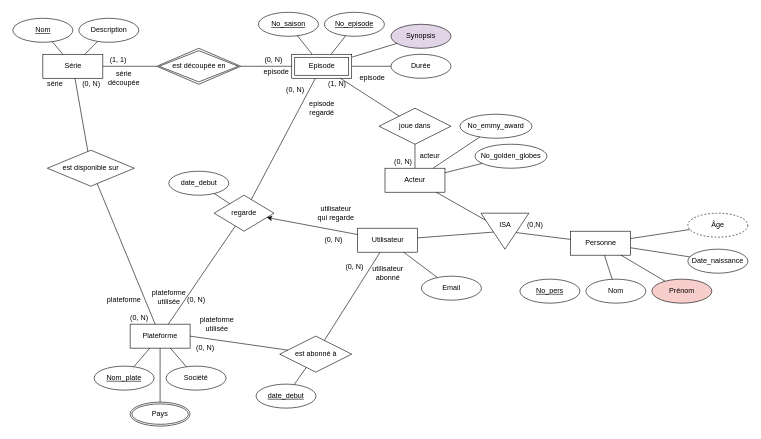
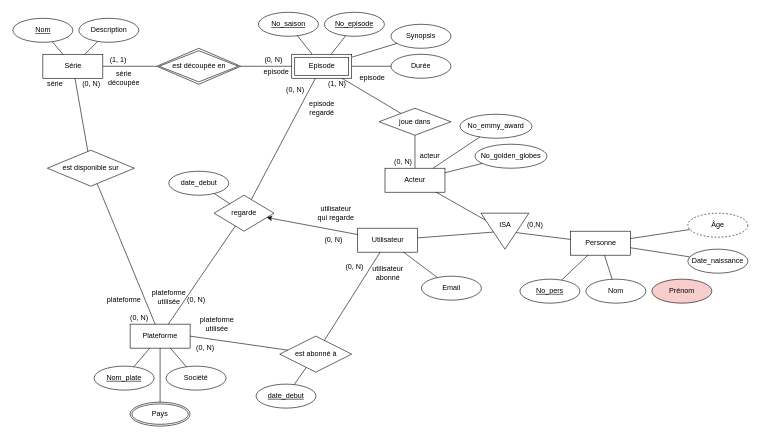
  <mxCell id="0" />
  <mxCell id="1" parent="0" />
  <mxCell id="2" value="Série" style="whiteSpace=wrap;html=1;align=center;" parent="1" vertex="1"><mxGeometry x="70.5" y="90" width="100" height="40" as="geometry" /></mxCell>
  <mxCell id="3" value="Plateforme" style="whiteSpace=wrap;html=1;align=center;" parent="1" vertex="1"><mxGeometry x="216" y="540" width="100" height="40" as="geometry" /></mxCell>
  <mxCell id="4" value="Personne" style="whiteSpace=wrap;html=1;align=center;" parent="1" vertex="1"><mxGeometry x="950.5" y="385" width="100" height="40" as="geometry" /></mxCell>
  <mxCell id="5" value="Acteur" style="whiteSpace=wrap;html=1;align=center;" parent="1" vertex="1"><mxGeometry x="641" y="280" width="100" height="40" as="geometry" /></mxCell>
  <mxCell id="6" value="Utilisateur" style="whiteSpace=wrap;html=1;align=center;" parent="1" vertex="1"><mxGeometry x="595.5" y="380" width="100" height="40" as="geometry" /></mxCell>
  <mxCell id="7" value="Nom" style="ellipse;whiteSpace=wrap;html=1;align=center;fontStyle=4;" parent="1" vertex="1"><mxGeometry x="20.5" y="30" width="100" height="40" as="geometry" /></mxCell>
  <mxCell id="8" value="Description" style="ellipse;whiteSpace=wrap;html=1;align=center;fontStyle=0;" parent="1" vertex="1"><mxGeometry x="130.5" y="30" width="100" height="40" as="geometry" /></mxCell>
  <mxCell id="9" value="" style="endArrow=none;html=1;rounded=0;" parent="1" source="7" target="2" edge="1"><mxGeometry relative="1" as="geometry"><mxPoint x="190.5" y="170" as="sourcePoint" /><mxPoint x="350.5" y="170" as="targetPoint" /></mxGeometry></mxCell>
  <mxCell id="10" value="" style="endArrow=none;html=1;rounded=0;" parent="1" source="8" target="2" edge="1"><mxGeometry relative="1" as="geometry"><mxPoint x="190.5" y="170" as="sourcePoint" /><mxPoint x="350.5" y="170" as="targetPoint" /></mxGeometry></mxCell>
  <mxCell id="11" value="No_saison" style="ellipse;whiteSpace=wrap;html=1;align=center;fontStyle=4;" parent="1" vertex="1"><mxGeometry x="430" y="20" width="100" height="40" as="geometry" /></mxCell>
  <mxCell id="12" value="No_episode" style="ellipse;whiteSpace=wrap;html=1;align=center;fontStyle=4;" parent="1" vertex="1"><mxGeometry x="540" y="20" width="100" height="40" as="geometry" /></mxCell>
  <mxCell id="13" value="" style="endArrow=none;html=1;rounded=0;" parent="1" source="11" target="46" edge="1"><mxGeometry relative="1" as="geometry"><mxPoint x="600" y="150" as="sourcePoint" /><mxPoint x="535" y="80" as="targetPoint" /></mxGeometry></mxCell>
  <mxCell id="14" value="" style="endArrow=none;html=1;rounded=0;" parent="1" source="12" target="46" edge="1"><mxGeometry relative="1" as="geometry"><mxPoint x="600" y="150" as="sourcePoint" /><mxPoint x="535" y="80" as="targetPoint" /></mxGeometry></mxCell>
- <mxCell id="15" value="Synopsis" style="ellipse;whiteSpace=wrap;html=1;align=center;fillColor=#e1d5e7;" parent="1" vertex="1"><mxGeometry x="651" y="40" width="100" height="40" as="geometry" /></mxCell>
+ <mxCell id="15" value="Synopsis" style="ellipse;whiteSpace=wrap;html=1;align=center;" parent="1" vertex="1"><mxGeometry x="651" y="40" width="100" height="40" as="geometry" /></mxCell>
  <mxCell id="16" value="Durée" style="ellipse;whiteSpace=wrap;html=1;align=center;" parent="1" vertex="1"><mxGeometry x="651" y="90" width="100" height="40" as="geometry" /></mxCell>
  <mxCell id="17" value="" style="endArrow=none;html=1;rounded=0;" parent="1" source="15" target="46" edge="1"><mxGeometry relative="1" as="geometry"><mxPoint x="650.5" y="80" as="sourcePoint" /><mxPoint x="585" y="100" as="targetPoint" /></mxGeometry></mxCell>
  <mxCell id="18" value="" style="endArrow=none;html=1;rounded=0;" parent="1" source="16" target="46" edge="1"><mxGeometry relative="1" as="geometry"><mxPoint x="661" y="60" as="sourcePoint" /><mxPoint x="585" y="100" as="targetPoint" /></mxGeometry></mxCell>
  <mxCell id="19" value="Nom_plate" style="ellipse;whiteSpace=wrap;html=1;align=center;fontStyle=4;" parent="1" vertex="1"><mxGeometry x="156" y="610" width="100" height="40" as="geometry" /></mxCell>
  <mxCell id="20" value="" style="endArrow=none;html=1;rounded=0;" parent="1" source="3" target="19" edge="1"><mxGeometry relative="1" as="geometry"><mxPoint x="326" y="700" as="sourcePoint" /><mxPoint x="266" y="720" as="targetPoint" /></mxGeometry></mxCell>
  <mxCell id="21" value="Société" style="ellipse;whiteSpace=wrap;html=1;align=center;" parent="1" vertex="1"><mxGeometry x="276" y="610" width="100" height="40" as="geometry" /></mxCell>
  <mxCell id="22" value="" style="endArrow=none;html=1;rounded=0;" parent="1" source="3" target="21" edge="1"><mxGeometry relative="1" as="geometry"><mxPoint x="276" y="590" as="sourcePoint" /><mxPoint x="216" y="620" as="targetPoint" /></mxGeometry></mxCell>
  <mxCell id="23" value="Pays" style="ellipse;shape=doubleEllipse;margin=3;whiteSpace=wrap;html=1;align=center;" parent="1" vertex="1"><mxGeometry x="216" y="670" width="100" height="40" as="geometry" /></mxCell>
  <mxCell id="24" value="" style="endArrow=none;html=1;rounded=0;" parent="1" source="3" target="23" edge="1"><mxGeometry relative="1" as="geometry"><mxPoint x="266" y="580" as="sourcePoint" /><mxPoint x="336" y="620" as="targetPoint" /></mxGeometry></mxCell>
  <mxCell id="25" value="No_pers" style="ellipse;whiteSpace=wrap;html=1;align=center;fontStyle=4;" parent="1" vertex="1"><mxGeometry x="866" y="465" width="100" height="40" as="geometry" /></mxCell>
- <mxCell id="26" value="" style="endArrow=none;html=1;rounded=0;" parent="1" source="4" target="29" edge="1"><mxGeometry relative="1" as="geometry"><mxPoint x="716" y="445" as="sourcePoint" /><mxPoint x="656" y="475" as="targetPoint" /></mxGeometry></mxCell>
+ <mxCell id="26" value="" style="endArrow=none;html=1;rounded=0;" parent="1" source="4" target="25" edge="1"><mxGeometry relative="1" as="geometry"><mxPoint x="716" y="445" as="sourcePoint" /><mxPoint x="656" y="475" as="targetPoint" /></mxGeometry></mxCell>
  <mxCell id="27" value="Nom" style="ellipse;whiteSpace=wrap;html=1;align=center;" parent="1" vertex="1"><mxGeometry x="976" y="465" width="100" height="40" as="geometry" /></mxCell>
  <mxCell id="28" value="" style="endArrow=none;html=1;rounded=0;" parent="1" source="4" target="27" edge="1"><mxGeometry relative="1" as="geometry"><mxPoint x="716" y="445" as="sourcePoint" /><mxPoint x="716" y="535" as="targetPoint" /></mxGeometry></mxCell>
  <mxCell id="29" value="Prénom" style="ellipse;whiteSpace=wrap;html=1;align=center;fillColor=#f8cecc;" parent="1" vertex="1"><mxGeometry x="1086" y="465" width="100" height="40" as="geometry" /></mxCell>
  <mxCell id="30" value="" style="endArrow=none;html=1;rounded=0;" parent="1" source="4" target="33" edge="1"><mxGeometry relative="1" as="geometry"><mxPoint x="1110.5" y="425" as="sourcePoint" /><mxPoint x="826" y="535" as="targetPoint" /></mxGeometry></mxCell>
  <mxCell id="31" value="Date_naissance" style="ellipse;whiteSpace=wrap;html=1;align=center;" parent="1" vertex="1"><mxGeometry x="1146" y="415" width="100" height="40" as="geometry" /></mxCell>
  <mxCell id="32" value="" style="endArrow=none;html=1;rounded=0;" parent="1" source="4" target="31" edge="1"><mxGeometry relative="1" as="geometry"><mxPoint x="1043.25" y="365" as="sourcePoint" /><mxPoint x="868.75" y="475" as="targetPoint" /></mxGeometry></mxCell>
  <mxCell id="33" value="Âge" style="ellipse;whiteSpace=wrap;html=1;align=center;dashed=1;" parent="1" vertex="1"><mxGeometry x="1146" y="355" width="100" height="40" as="geometry" /></mxCell>
  <mxCell id="34" value="" style="triangle;whiteSpace=wrap;html=1;rotation=90;" parent="1" vertex="1"><mxGeometry x="811" y="345" width="60" height="80" as="geometry" /></mxCell>
  <mxCell id="35" value="ISA" style="text;html=1;align=center;verticalAlign=middle;resizable=0;points=[];autosize=1;" parent="1" vertex="1"><mxGeometry x="826" y="365" width="30" height="20" as="geometry" /></mxCell>
  <mxCell id="36" value="" style="endArrow=none;html=1;rounded=0;" parent="1" source="4" target="34" edge="1"><mxGeometry relative="1" as="geometry"><mxPoint x="566" y="300" as="sourcePoint" /><mxPoint x="736" y="330" as="targetPoint" /></mxGeometry></mxCell>
  <mxCell id="37" value="" style="endArrow=none;html=1;rounded=0;" parent="1" source="34" target="5" edge="1"><mxGeometry relative="1" as="geometry"><mxPoint x="476" y="385" as="sourcePoint" /><mxPoint x="456" y="515" as="targetPoint" /></mxGeometry></mxCell>
  <mxCell id="38" value="" style="endArrow=none;html=1;rounded=0;" parent="1" source="34" target="6" edge="1"><mxGeometry relative="1" as="geometry"><mxPoint x="560.5" y="500" as="sourcePoint" /><mxPoint x="476" y="540" as="targetPoint" /></mxGeometry></mxCell>
  <mxCell id="39" value="(0,N)" style="text;html=1;align=center;verticalAlign=middle;resizable=0;points=[];autosize=1;" parent="1" vertex="1"><mxGeometry x="871" y="365" width="40" height="20" as="geometry" /></mxCell>
  <mxCell id="40" value="Email" style="ellipse;whiteSpace=wrap;html=1;align=center;fontStyle=0;" parent="1" vertex="1"><mxGeometry x="701.75" y="460" width="100" height="40" as="geometry" /></mxCell>
  <mxCell id="41" value="" style="endArrow=none;html=1;rounded=0;" parent="1" source="6" target="40" edge="1"><mxGeometry relative="1" as="geometry"><mxPoint x="340.5" y="440" as="sourcePoint" /><mxPoint x="266" y="510" as="targetPoint" /></mxGeometry></mxCell>
  <mxCell id="42" value="No_emmy_award" style="ellipse;whiteSpace=wrap;html=1;align=center;" parent="1" vertex="1"><mxGeometry x="766" y="190" width="120" height="40" as="geometry" /></mxCell>
  <mxCell id="43" value="No_golden_globes" style="ellipse;whiteSpace=wrap;html=1;align=center;" parent="1" vertex="1"><mxGeometry x="791" y="240" width="120" height="40" as="geometry" /></mxCell>
  <mxCell id="44" value="" style="endArrow=none;html=1;rounded=0;" parent="1" source="5" target="42" edge="1"><mxGeometry relative="1" as="geometry"><mxPoint x="956.25" y="430" as="sourcePoint" /><mxPoint x="881.75" y="500" as="targetPoint" /></mxGeometry></mxCell>
  <mxCell id="45" value="" style="endArrow=none;html=1;rounded=0;" parent="1" source="5" target="43" edge="1"><mxGeometry relative="1" as="geometry"><mxPoint x="586" y="310" as="sourcePoint" /><mxPoint x="811.75" y="570" as="targetPoint" /></mxGeometry></mxCell>
  <mxCell id="46" value="Episode" style="shape=ext;margin=3;double=1;whiteSpace=wrap;html=1;align=center;rounded=0;" parent="1" vertex="1"><mxGeometry x="485.5" y="90" width="100" height="40" as="geometry" /></mxCell>
  <mxCell id="47" value="est découpée en" style="shape=rhombus;double=1;perimeter=rhombusPerimeter;whiteSpace=wrap;html=1;align=center;rounded=0;" parent="1" vertex="1"><mxGeometry x="260.5" y="80" width="140" height="60" as="geometry" /></mxCell>
  <mxCell id="48" value="" style="endArrow=none;html=1;rounded=0;entryX=0;entryY=0.5;entryDx=0;entryDy=0;" parent="1" source="47" target="46" edge="1"><mxGeometry relative="1" as="geometry"><mxPoint x="380.5" y="110" as="sourcePoint" /><mxPoint x="510.5" y="140" as="targetPoint" /></mxGeometry></mxCell>
  <mxCell id="49" value="" style="resizable=0;html=1;align=left;verticalAlign=bottom;" parent="48" connectable="0" vertex="1"><mxGeometry x="-1" relative="1" as="geometry" /></mxCell>
  <mxCell id="50" value="(0, N)" style="text;html=1;align=center;verticalAlign=middle;resizable=0;points=[];autosize=1;" parent="1" vertex="1"><mxGeometry x="430" y="90" width="50" height="20" as="geometry" /></mxCell>
  <mxCell id="51" value="" style="endArrow=none;html=1;rounded=0;" parent="1" source="2" target="47" edge="1"><mxGeometry relative="1" as="geometry"><mxPoint x="148" y="190" as="sourcePoint" /><mxPoint x="293" y="190" as="targetPoint" /></mxGeometry></mxCell>
  <mxCell id="52" value="" style="resizable=0;html=1;align=left;verticalAlign=bottom;" parent="51" connectable="0" vertex="1"><mxGeometry x="-1" relative="1" as="geometry" /></mxCell>
  <mxCell id="53" value="(1, 1)" style="text;html=1;align=center;verticalAlign=middle;resizable=0;points=[];autosize=1;" parent="1" vertex="1"><mxGeometry x="175.5" y="90" width="40" height="20" as="geometry" /></mxCell>
  <mxCell id="54" value="est disponible sur" style="shape=rhombus;perimeter=rhombusPerimeter;whiteSpace=wrap;html=1;align=center;rounded=0;" parent="1" vertex="1"><mxGeometry x="78" y="250" width="145" height="60" as="geometry" /></mxCell>
  <mxCell id="55" value="" style="endArrow=none;html=1;rounded=0;" parent="1" source="54" target="2" edge="1"><mxGeometry relative="1" as="geometry"><mxPoint y="190" as="sourcePoint" x="146" /><mxPoint x="306" y="190" as="targetPoint" /></mxGeometry></mxCell>
  <mxCell id="56" value="(0, N)" style="text;html=1;align=center;verticalAlign=middle;resizable=0;points=[];autosize=1;" parent="1" vertex="1"><mxGeometry x="125.5" y="130" width="50" height="20" as="geometry" /></mxCell>
  <mxCell id="57" value="" style="endArrow=none;html=1;rounded=0;" parent="1" source="3" target="54" edge="1"><mxGeometry relative="1" as="geometry"><mxPoint x="275.17" y="370" as="sourcePoint" /><mxPoint x="275.17" y="280" as="targetPoint" /></mxGeometry></mxCell>
  <mxCell id="58" value="(0, N)" style="text;html=1;align=center;verticalAlign=middle;resizable=0;points=[];autosize=1;" parent="1" vertex="1"><mxGeometry x="206" y="520" width="50" height="20" as="geometry" /></mxCell>
  <mxCell id="59" value="est abonné à" style="shape=rhombus;perimeter=rhombusPerimeter;whiteSpace=wrap;html=1;align=center;rounded=0;" parent="1" vertex="1"><mxGeometry x="465.5" y="560" width="120" height="60" as="geometry" /></mxCell>
  <mxCell id="60" value="" style="endArrow=none;html=1;rounded=0;" parent="1" source="6" target="59" edge="1"><mxGeometry relative="1" as="geometry"><mxPoint x="446.83" y="390" as="sourcePoint" /><mxPoint x="446" y="290" as="targetPoint" /></mxGeometry></mxCell>
  <mxCell id="61" value="" style="endArrow=none;html=1;rounded=0;entryX=1;entryY=0.5;entryDx=0;entryDy=0;" parent="1" source="59" target="3" edge="1"><mxGeometry relative="1" as="geometry"><mxPoint x="386" y="560" as="sourcePoint" /><mxPoint x="326.5" y="510" as="targetPoint" /></mxGeometry></mxCell>
  <mxCell id="62" value="(0, N)" style="text;html=1;align=center;verticalAlign=middle;resizable=0;points=[];autosize=1;" parent="1" vertex="1"><mxGeometry x="316" y="570" width="50" height="20" as="geometry" /></mxCell>
  <mxCell id="63" value="" style="endArrow=none;html=1;rounded=0;" parent="1" source="59" target="64" edge="1"><mxGeometry relative="1" as="geometry"><mxPoint x="436" y="520" as="sourcePoint" /><mxPoint x="486" y="480" as="targetPoint" /></mxGeometry></mxCell>
  <mxCell id="64" value="date_debut" style="ellipse;whiteSpace=wrap;html=1;align=center;fontStyle=4" parent="1" vertex="1"><mxGeometry x="426" y="640" width="100" height="40" as="geometry" /></mxCell>
- <mxCell id="65" value="joue dans" style="shape=rhombus;perimeter=rhombusPerimeter;whiteSpace=wrap;html=1;align=center;rounded=0;" parent="1" vertex="1"><mxGeometry x="631" y="180" width="120" height="60" as="geometry" /></mxCell>
+ <mxCell id="65" value="joue dans" style="shape=rhombus;perimeter=rhombusPerimeter;whiteSpace=wrap;html=1;align=center;rounded=0;" parent="1" vertex="1"><mxGeometry x="631" y="180" width="120" height="45" as="geometry" /></mxCell>
  <mxCell id="66" value="" style="endArrow=none;html=1;rounded=0;" parent="1" source="5" target="65" edge="1"><mxGeometry relative="1" as="geometry"><mxPoint x="516.83" y="260" as="sourcePoint" /><mxPoint x="516" y="160" as="targetPoint" /></mxGeometry></mxCell>
  <mxCell id="67" value="" style="endArrow=none;html=1;rounded=0;" parent="1" source="46" target="65" edge="1"><mxGeometry relative="1" as="geometry"><mxPoint x="701" y="290" as="sourcePoint" /><mxPoint x="546" y="210" as="targetPoint" /></mxGeometry></mxCell>
  <mxCell id="68" value="(0, N)" style="text;html=1;align=center;verticalAlign=middle;resizable=0;points=[];autosize=1;" parent="1" vertex="1"><mxGeometry x="645.5" y="260" width="50" height="20" as="geometry" /></mxCell>
  <mxCell id="69" value="(1, N)" style="text;html=1;align=center;verticalAlign=middle;resizable=0;points=[];autosize=1;" parent="1" vertex="1"><mxGeometry x="535.5" y="130" width="50" height="20" as="geometry" /></mxCell>
  <mxCell id="70" value="regarde" style="shape=rhombus;perimeter=rhombusPerimeter;whiteSpace=wrap;html=1;align=center;rounded=0;" parent="1" vertex="1"><mxGeometry x="356" y="325" width="100" height="60" as="geometry" /></mxCell>
  <mxCell id="71" value="" style="endArrow=classic;html=1;rounded=0;" parent="1" source="6" target="70" edge="1"><mxGeometry relative="1" as="geometry"><mxPoint x="642.868" y="430" as="sourcePoint" /><mxPoint x="549.9" y="577.2" as="targetPoint" /></mxGeometry></mxCell>
  <mxCell id="72" value="" style="endArrow=none;html=1;rounded=0;" parent="1" source="70" target="3" edge="1"><mxGeometry relative="1" as="geometry"><mxPoint x="355" y="430" as="sourcePoint" /><mxPoint x="354.99" y="500.003" as="targetPoint" /></mxGeometry></mxCell>
  <mxCell id="73" value="" style="endArrow=none;html=1;rounded=0;" parent="1" source="70" target="46" edge="1"><mxGeometry relative="1" as="geometry"><mxPoint x="605.5" y="425.831" as="sourcePoint" /><mxPoint x="498.729" y="459.637" as="targetPoint" /></mxGeometry></mxCell>
  <mxCell id="74" value="(0, N)" style="text;html=1;align=center;verticalAlign=middle;resizable=0;points=[];autosize=1;" parent="1" vertex="1"><mxGeometry x="530" y="390" width="50" height="20" as="geometry" /></mxCell>
  <mxCell id="75" value="(0, N)" style="text;html=1;align=center;verticalAlign=middle;resizable=0;points=[];autosize=1;" parent="1" vertex="1"><mxGeometry x="465.5" y="140" width="50" height="20" as="geometry" /></mxCell>
  <mxCell id="76" value="(0, N)" style="text;html=1;align=center;verticalAlign=middle;resizable=0;points=[];autosize=1;" parent="1" vertex="1"><mxGeometry x="301" y="490" width="50" height="20" as="geometry" /></mxCell>
  <mxCell id="77" value="date_debut" style="ellipse;whiteSpace=wrap;html=1;align=center;rounded=0;" parent="1" vertex="1"><mxGeometry x="280.5" y="285" width="100" height="40" as="geometry" /></mxCell>
  <mxCell id="78" value="" style="endArrow=none;html=1;rounded=0;" parent="1" source="77" target="70" edge="1"><mxGeometry relative="1" as="geometry"><mxPoint x="401.467" y="386.28" as="sourcePoint" /><mxPoint x="289.659" y="550" as="targetPoint" /></mxGeometry></mxCell>
  <mxCell id="79" value="(0, N)" style="text;html=1;align=center;verticalAlign=middle;resizable=0;points=[];autosize=1;" vertex="1" parent="1"><mxGeometry x="565" y="435" width="50" height="20" as="geometry" /></mxCell>
  <mxCell id="80" value="série" style="text;html=1;strokeColor=none;fillColor=none;align=center;verticalAlign=middle;whiteSpace=wrap;rounded=0;" vertex="1" parent="1"><mxGeometry x="70.5" y="130" width="40" height="20" as="geometry" /></mxCell>
  <mxCell id="81" value="episode" style="text;html=1;strokeColor=none;fillColor=none;align=center;verticalAlign=middle;whiteSpace=wrap;rounded=0;" vertex="1" parent="1"><mxGeometry x="440" y="110" width="40" height="20" as="geometry" /></mxCell>
  <mxCell id="82" value="acteur" style="text;html=1;strokeColor=none;fillColor=none;align=center;verticalAlign=middle;whiteSpace=wrap;rounded=0;" vertex="1" parent="1"><mxGeometry x="695.5" y="250" width="40" height="20" as="geometry" /></mxCell>
  <mxCell id="83" value="episode&lt;br&gt;regardé" style="text;html=1;strokeColor=none;fillColor=none;align=center;verticalAlign=middle;whiteSpace=wrap;rounded=0;" vertex="1" parent="1"><mxGeometry x="515.5" y="170" width="40" height="20" as="geometry" /></mxCell>
  <mxCell id="84" value="episode" style="text;html=1;strokeColor=none;fillColor=none;align=center;verticalAlign=middle;whiteSpace=wrap;rounded=0;" vertex="1" parent="1"><mxGeometry x="600" y="120" width="40" height="20" as="geometry" /></mxCell>
  <mxCell id="85" value="plateforme" style="text;html=1;strokeColor=none;fillColor=none;align=center;verticalAlign=middle;whiteSpace=wrap;rounded=0;" vertex="1" parent="1"><mxGeometry x="186" y="490" width="40" height="20" as="geometry" /></mxCell>
  <mxCell id="86" value="plateforme&lt;br&gt;utilisée" style="text;html=1;strokeColor=none;fillColor=none;align=center;verticalAlign=middle;whiteSpace=wrap;rounded=0;" vertex="1" parent="1"><mxGeometry x="261" y="485" width="40" height="20" as="geometry" /></mxCell>
  <mxCell id="87" value="utilisateur&lt;br&gt;abonné" style="text;html=1;strokeColor=none;fillColor=none;align=center;verticalAlign=middle;whiteSpace=wrap;rounded=0;" vertex="1" parent="1"><mxGeometry x="625.5" y="445" width="40" height="20" as="geometry" /></mxCell>
  <mxCell id="88" value="plateforme&lt;br&gt;utilisée" style="text;html=1;strokeColor=none;fillColor=none;align=center;verticalAlign=middle;whiteSpace=wrap;rounded=0;" vertex="1" parent="1"><mxGeometry x="340.5" y="530" width="40" height="20" as="geometry" /></mxCell>
  <mxCell id="89" value="utilisateur&lt;br&gt;qui regarde" style="text;html=1;strokeColor=none;fillColor=none;align=center;verticalAlign=middle;whiteSpace=wrap;rounded=0;" vertex="1" parent="1"><mxGeometry x="524" y="345" width="70.5" height="20" as="geometry" /></mxCell>
  <mxCell id="90" value="série découpée" style="text;html=1;strokeColor=none;fillColor=none;align=center;verticalAlign=middle;whiteSpace=wrap;rounded=0;" vertex="1" parent="1"><mxGeometry x="186" y="120" width="40" height="20" as="geometry" /></mxCell>
